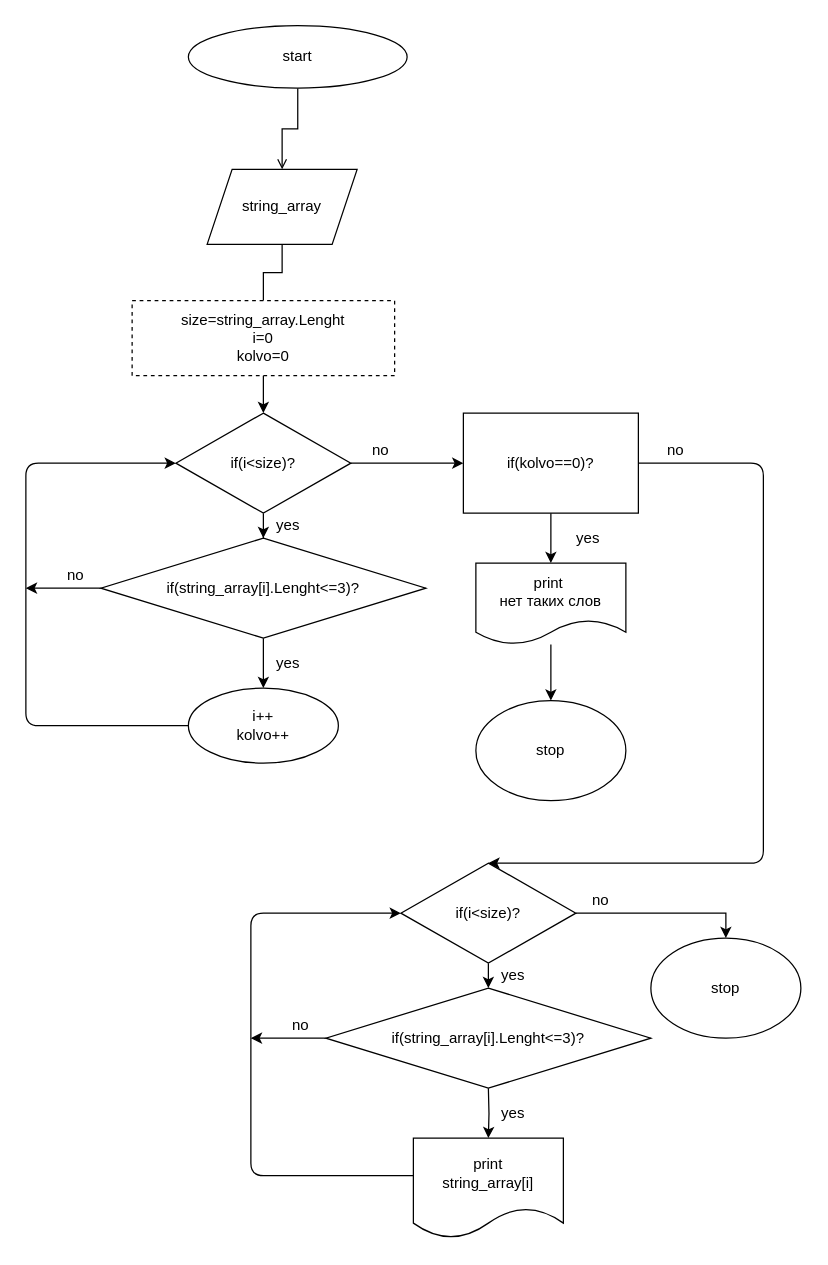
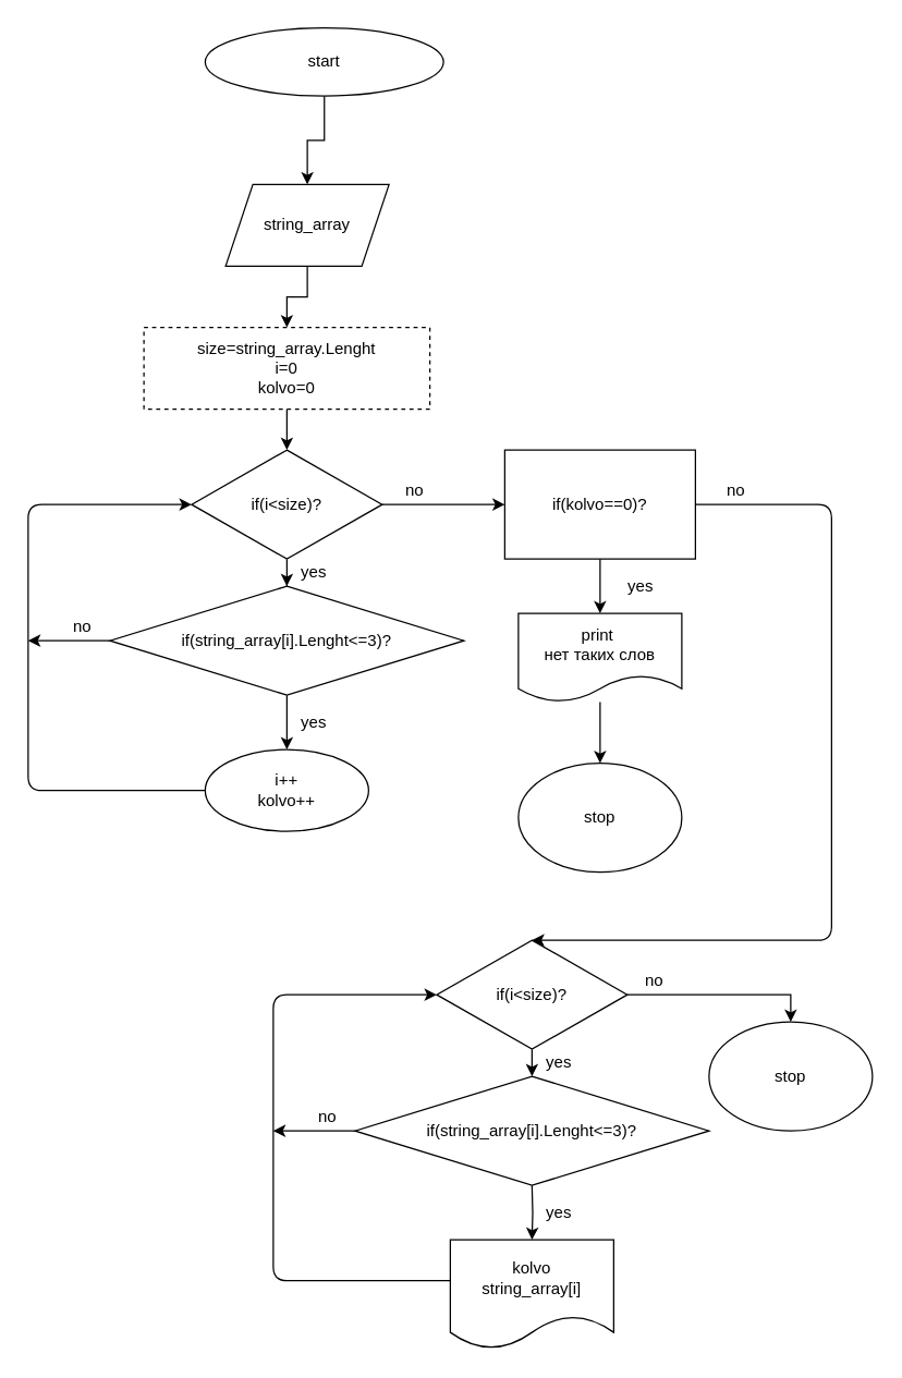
  <mxCell id="0" />
  <mxCell id="1" parent="0" />
- <mxCell id="2" value="" style="edgeStyle=orthogonalEdgeStyle;rounded=0;orthogonalLoop=1;jettySize=auto;html=1;endArrow=open;" edge="1" parent="1" source="3" target="5"><mxGeometry relative="1" as="geometry" /></mxCell>
+ <mxCell id="2" value="" style="edgeStyle=orthogonalEdgeStyle;rounded=0;orthogonalLoop=1;jettySize=auto;html=1;" edge="1" parent="1" source="3" target="5"><mxGeometry relative="1" as="geometry" /></mxCell>
  <mxCell id="3" value="start" style="ellipse;whiteSpace=wrap;html=1;" vertex="1" parent="1"><mxGeometry x="150" y="20" width="175" height="50" as="geometry" /></mxCell>
- <mxCell id="4" value="" style="edgeStyle=orthogonalEdgeStyle;rounded=0;orthogonalLoop=1;jettySize=auto;html=1;endArrow=none;" edge="1" parent="1" source="5" target="7"><mxGeometry relative="1" as="geometry" /></mxCell>
+ <mxCell id="4" value="" style="edgeStyle=orthogonalEdgeStyle;rounded=0;orthogonalLoop=1;jettySize=auto;html=1;" edge="1" parent="1" source="5" target="7"><mxGeometry relative="1" as="geometry" /></mxCell>
  <mxCell id="5" value="string_array" style="shape=parallelogram;perimeter=parallelogramPerimeter;whiteSpace=wrap;html=1;fixedSize=1;" vertex="1" parent="1"><mxGeometry x="165" y="135" width="120" height="60" as="geometry" /></mxCell>
  <mxCell id="6" value="" style="edgeStyle=orthogonalEdgeStyle;rounded=0;orthogonalLoop=1;jettySize=auto;html=1;" edge="1" parent="1" source="12" target="9"><mxGeometry relative="1" as="geometry" /></mxCell>
  <mxCell id="7" value="size=string_array.Lenght&lt;br&gt;i=0&lt;br&gt;kolvo=0" style="rounded=0;whiteSpace=wrap;html=1;dashed=1;" vertex="1" parent="1"><mxGeometry x="105" y="240" width="210" height="60" as="geometry" /></mxCell>
  <mxCell id="8" value="" style="edgeStyle=orthogonalEdgeStyle;rounded=0;orthogonalLoop=1;jettySize=auto;html=1;" edge="1" parent="1" source="9" target="10"><mxGeometry relative="1" as="geometry" /></mxCell>
  <mxCell id="9" value="if(string_array[i].Lenght&amp;lt;=3)?" style="rhombus;whiteSpace=wrap;html=1;" vertex="1" parent="1"><mxGeometry x="80" y="430" width="260" height="80" as="geometry" /></mxCell>
  <mxCell id="10" value="i++&lt;br&gt;kolvo++" style="ellipse;whiteSpace=wrap;html=1;" vertex="1" parent="1"><mxGeometry x="150" y="550" width="120" height="60" as="geometry" /></mxCell>
  <mxCell id="11" value="" style="edgeStyle=orthogonalEdgeStyle;rounded=0;orthogonalLoop=1;jettySize=auto;html=1;" edge="1" parent="1" source="12" target="20"><mxGeometry relative="1" as="geometry" /></mxCell>
  <mxCell id="12" value="if(i&amp;lt;size)?" style="rhombus;whiteSpace=wrap;html=1;" vertex="1" parent="1"><mxGeometry x="140" y="330" width="140" height="80" as="geometry" /></mxCell>
  <mxCell id="13" value="" style="edgeStyle=orthogonalEdgeStyle;rounded=0;orthogonalLoop=1;jettySize=auto;html=1;" edge="1" parent="1" source="7" target="12"><mxGeometry relative="1" as="geometry"><mxPoint x="210" y="300" as="sourcePoint" /><mxPoint x="210" y="420" as="targetPoint" /></mxGeometry></mxCell>
  <mxCell id="14" value="" style="endArrow=classic;html=1;exitX=0;exitY=0.5;exitDx=0;exitDy=0;entryX=0;entryY=0.5;entryDx=0;entryDy=0;" edge="1" parent="1" source="10" target="12"><mxGeometry width="50" height="50" relative="1" as="geometry"><mxPoint x="260" y="360" as="sourcePoint" /><mxPoint x="310" y="310" as="targetPoint" /><Array as="points"><mxPoint x="20" y="580" /><mxPoint x="20" y="370" /></Array></mxGeometry></mxCell>
  <mxCell id="15" value="" style="endArrow=classic;html=1;exitX=0;exitY=0.5;exitDx=0;exitDy=0;" edge="1" parent="1" source="9"><mxGeometry width="50" height="50" relative="1" as="geometry"><mxPoint x="260" y="360" as="sourcePoint" /><mxPoint x="20" y="470" as="targetPoint" /></mxGeometry></mxCell>
  <mxCell id="16" value="yes" style="text;html=1;strokeColor=none;fillColor=none;align=center;verticalAlign=middle;whiteSpace=wrap;rounded=0;" vertex="1" parent="1"><mxGeometry x="210" y="410" width="40" height="20" as="geometry" /></mxCell>
  <mxCell id="17" value="yes" style="text;html=1;strokeColor=none;fillColor=none;align=center;verticalAlign=middle;whiteSpace=wrap;rounded=0;" vertex="1" parent="1"><mxGeometry x="210" y="520" width="40" height="20" as="geometry" /></mxCell>
  <mxCell id="18" value="no" style="text;html=1;strokeColor=none;fillColor=none;align=center;verticalAlign=middle;whiteSpace=wrap;rounded=0;" vertex="1" parent="1"><mxGeometry x="40" y="450" width="40" height="20" as="geometry" /></mxCell>
  <mxCell id="19" value="" style="edgeStyle=orthogonalEdgeStyle;rounded=0;orthogonalLoop=1;jettySize=auto;html=1;" edge="1" parent="1" source="20" target="22"><mxGeometry relative="1" as="geometry" /></mxCell>
  <mxCell id="20" value="if(kolvo==0)?" style="whiteSpace=wrap;html=1;rounded=0;" vertex="1" parent="1"><mxGeometry x="370" y="330" width="140" height="80" as="geometry" /></mxCell>
  <mxCell id="21" value="" style="edgeStyle=orthogonalEdgeStyle;rounded=0;orthogonalLoop=1;jettySize=auto;html=1;" edge="1" parent="1" source="22" target="23"><mxGeometry relative="1" as="geometry" /></mxCell>
  <mxCell id="22" value="print&amp;nbsp;&lt;br&gt;нет таких слов" style="shape=document;whiteSpace=wrap;html=1;boundedLbl=1;" vertex="1" parent="1"><mxGeometry x="380" y="450" width="120" height="65" as="geometry" /></mxCell>
  <mxCell id="23" value="stop" style="ellipse;whiteSpace=wrap;html=1;" vertex="1" parent="1"><mxGeometry x="380" y="560" width="120" height="80" as="geometry" /></mxCell>
  <mxCell id="24" value="" style="edgeStyle=orthogonalEdgeStyle;rounded=0;orthogonalLoop=1;jettySize=auto;html=1;" edge="1" parent="1" source="27"><mxGeometry relative="1" as="geometry"><mxPoint x="390" y="790" as="targetPoint" /></mxGeometry></mxCell>
  <mxCell id="25" value="" style="edgeStyle=orthogonalEdgeStyle;rounded=0;orthogonalLoop=1;jettySize=auto;html=1;" edge="1" parent="1"><mxGeometry relative="1" as="geometry"><mxPoint x="390" y="870" as="sourcePoint" /><mxPoint x="390" y="910" as="targetPoint" /></mxGeometry></mxCell>
  <mxCell id="26" value="" style="edgeStyle=orthogonalEdgeStyle;rounded=0;orthogonalLoop=1;jettySize=auto;html=1;entryX=0.5;entryY=0;entryDx=0;entryDy=0;" edge="1" parent="1" source="27" target="40"><mxGeometry relative="1" as="geometry"><mxPoint x="540" y="775" as="targetPoint" /></mxGeometry></mxCell>
  <mxCell id="27" value="if(i&amp;lt;size)?" style="rhombus;whiteSpace=wrap;html=1;" vertex="1" parent="1"><mxGeometry x="320" y="690" width="140" height="80" as="geometry" /></mxCell>
  <mxCell id="28" value="" style="endArrow=classic;html=1;exitX=0;exitY=0.5;exitDx=0;exitDy=0;entryX=0;entryY=0.5;entryDx=0;entryDy=0;" edge="1" parent="1" target="27"><mxGeometry width="50" height="50" relative="1" as="geometry"><mxPoint x="330" y="940" as="sourcePoint" /><mxPoint x="490" y="670" as="targetPoint" /><Array as="points"><mxPoint x="200" y="940" /><mxPoint x="200" y="730" /></Array></mxGeometry></mxCell>
  <mxCell id="29" value="" style="endArrow=classic;html=1;exitX=0;exitY=0.5;exitDx=0;exitDy=0;" edge="1" parent="1"><mxGeometry width="50" height="50" relative="1" as="geometry"><mxPoint x="260" y="830" as="sourcePoint" /><mxPoint x="200" y="830" as="targetPoint" /></mxGeometry></mxCell>
  <mxCell id="30" value="yes" style="text;html=1;strokeColor=none;fillColor=none;align=center;verticalAlign=middle;whiteSpace=wrap;rounded=0;" vertex="1" parent="1"><mxGeometry x="390" y="770" width="40" height="20" as="geometry" /></mxCell>
  <mxCell id="31" value="yes" style="text;html=1;strokeColor=none;fillColor=none;align=center;verticalAlign=middle;whiteSpace=wrap;rounded=0;" vertex="1" parent="1"><mxGeometry x="390" y="880" width="40" height="20" as="geometry" /></mxCell>
  <mxCell id="32" value="no" style="text;html=1;strokeColor=none;fillColor=none;align=center;verticalAlign=middle;whiteSpace=wrap;rounded=0;" vertex="1" parent="1"><mxGeometry x="220" y="810" width="40" height="20" as="geometry" /></mxCell>
  <mxCell id="33" value="if(string_array[i].Lenght&amp;lt;=3)?" style="rhombus;whiteSpace=wrap;html=1;" vertex="1" parent="1"><mxGeometry x="260" y="790" width="260" height="80" as="geometry" /></mxCell>
  <mxCell id="34" value="" style="endArrow=classic;html=1;exitX=1;exitY=0.5;exitDx=0;exitDy=0;entryX=0.5;entryY=0;entryDx=0;entryDy=0;" edge="1" parent="1" source="20" target="27"><mxGeometry width="50" height="50" relative="1" as="geometry"><mxPoint x="260" y="690" as="sourcePoint" /><mxPoint x="310" y="640" as="targetPoint" /><Array as="points"><mxPoint x="610" y="370" /><mxPoint x="610" y="690" /></Array></mxGeometry></mxCell>
  <mxCell id="35" value="no" style="text;html=1;strokeColor=none;fillColor=none;align=center;verticalAlign=middle;whiteSpace=wrap;rounded=0;" vertex="1" parent="1"><mxGeometry x="284" y="350" width="40" height="20" as="geometry" /></mxCell>
  <mxCell id="36" value="no" style="text;html=1;strokeColor=none;fillColor=none;align=center;verticalAlign=middle;whiteSpace=wrap;rounded=0;" vertex="1" parent="1"><mxGeometry x="520" y="350" width="40" height="20" as="geometry" /></mxCell>
  <mxCell id="37" value="yes" style="text;html=1;strokeColor=none;fillColor=none;align=center;verticalAlign=middle;whiteSpace=wrap;rounded=0;" vertex="1" parent="1"><mxGeometry x="450" y="420" width="40" height="20" as="geometry" /></mxCell>
  <mxCell id="38" value="no" style="text;html=1;strokeColor=none;fillColor=none;align=center;verticalAlign=middle;whiteSpace=wrap;rounded=0;" vertex="1" parent="1"><mxGeometry x="460" y="710" width="40" height="20" as="geometry" /></mxCell>
  <mxCell id="39" value="" style="edgeStyle=orthogonalEdgeStyle;rounded=0;orthogonalLoop=1;jettySize=auto;html=1;" edge="1" parent="1" target="40"><mxGeometry relative="1" as="geometry"><mxPoint x="600" y="815" as="sourcePoint" /></mxGeometry></mxCell>
  <mxCell id="40" value="stop" style="ellipse;whiteSpace=wrap;html=1;" vertex="1" parent="1"><mxGeometry x="520" y="750" width="120" height="80" as="geometry" /></mxCell>
- <mxCell id="41" value="print&lt;br&gt;string_array[i]" style="shape=document;whiteSpace=wrap;html=1;boundedLbl=1;" vertex="1" parent="1"><mxGeometry x="330" y="910" width="120" height="80" as="geometry" /></mxCell>
+ <mxCell id="41" value="kolvo&lt;br&gt;string_array[i]" style="shape=document;whiteSpace=wrap;html=1;boundedLbl=1;" vertex="1" parent="1"><mxGeometry x="330" y="910" width="120" height="80" as="geometry" /></mxCell>
